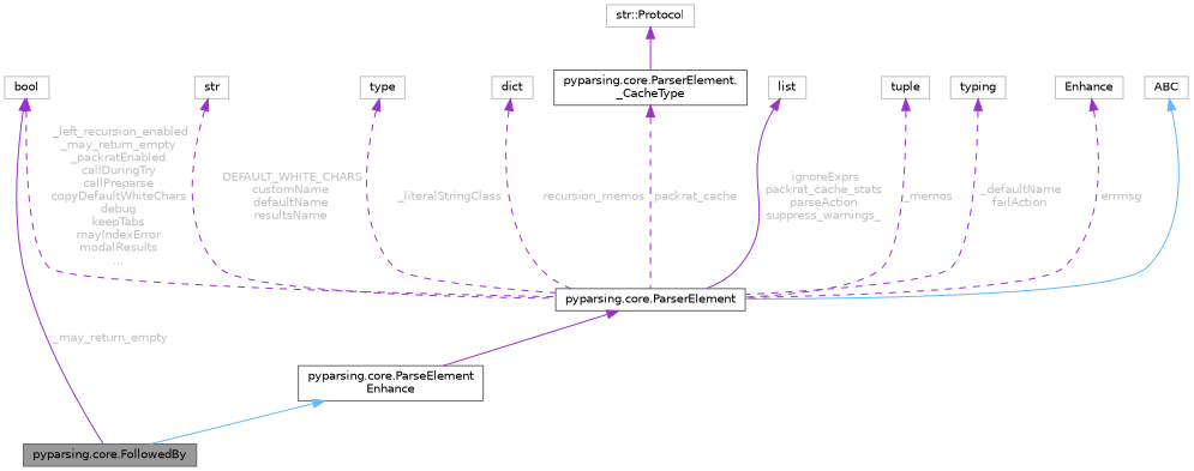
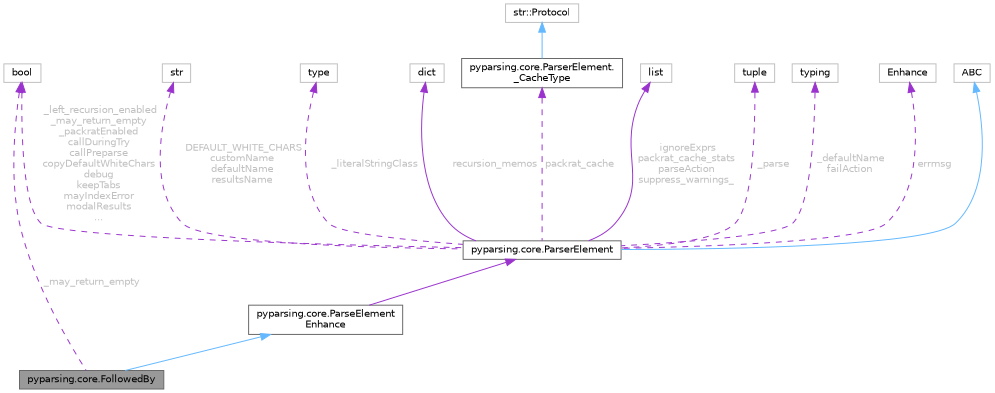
  digraph {
    fontname="DejaVu Sans"
    node [color=grey75 fillcolor=white fontname="DejaVu Sans" fontsize=10 shape=box style=filled]
    edge [color=darkorchid3 dir=back fontname="DejaVu Sans" fontsize=10 labelfontname=Helvetica labelfontsize=10 style=dashed fontcolor=grey]
    n1 [color=gray40 fillcolor=grey60 fontcolor=black height=0.2 label="pyparsing.core.FollowedBy" width=0.4]
    n2 [color=gray40 height=0.2 label="pyparsing.core.ParseElement\lEnhance" width=0.4]
    n3 [color=gray40 height=0.2 label="pyparsing.core.ParserElement" width=0.4]
    n4 [height=0.2 label=ABC width=0.4]
    n5 [height=0.2 label=str width=0.4]
    n6 [height=0.2 label=bool width=0.4]
    n7 [height=0.2 label=type width=0.4]
    n8 [height=0.2 label=dict width=0.4]
    n9 [color=gray40 height=0.2 label="pyparsing.core.ParserElement.\l_CacheType" width=0.4]
    n10 [height=0.2 label="str::Protocol" width=0.4]
    n11 [height=0.2 label=list width=0.4]
    n12 [height=0.2 label=tuple width=0.4]
    n13 [height=0.2 label=typing width=0.4]
    n14 [height=0.2 label=Enhance width=0.4]
    n2 -> n1 [color=steelblue1 style=solid fontcolor=""]
    n3 -> n2 [style=solid fontcolor=""]
    n4 -> n3 [color=steelblue1 style=solid fontcolor=""]
    n5 -> n3 [label=" DEFAULT_WHITE_CHARS\ncustomName\ndefaultName\nresultsName"]
-   n6 -> n1 [label=" _may_return_empty" style=solid]
+   n6 -> n1 [label=" _may_return_empty"]
    n6 -> n3 [label=" _left_recursion_enabled\n_may_return_empty\n_packratEnabled\ncallDuringTry\ncallPreparse\ncopyDefaultWhiteChars\ndebug\nkeepTabs\nmayIndexError\nmodalResults\n..."]
    n7 -> n3 [label=" _literalStringClass"]
-   n8 -> n3 [label=" recursion_memos"]
+   n8 -> n3 [label=" recursion_memos" style=solid]
    n9 -> n3 [label=" packrat_cache"]
-   n10 -> n9 [style=solid fontcolor=""]
+   n10 -> n9 [color=steelblue1 style=solid fontcolor=""]
    n11 -> n3 [label=" ignoreExprs\npackrat_cache_stats\nparseAction\nsuppress_warnings_" style=solid]
-   n12 -> n3 [label=" _memos"]
+   n12 -> n3 [label=" _parse"]
    n13 -> n3 [label=" _defaultName\nfailAction"]
    n14 -> n3 [label=" errmsg"]
  }
